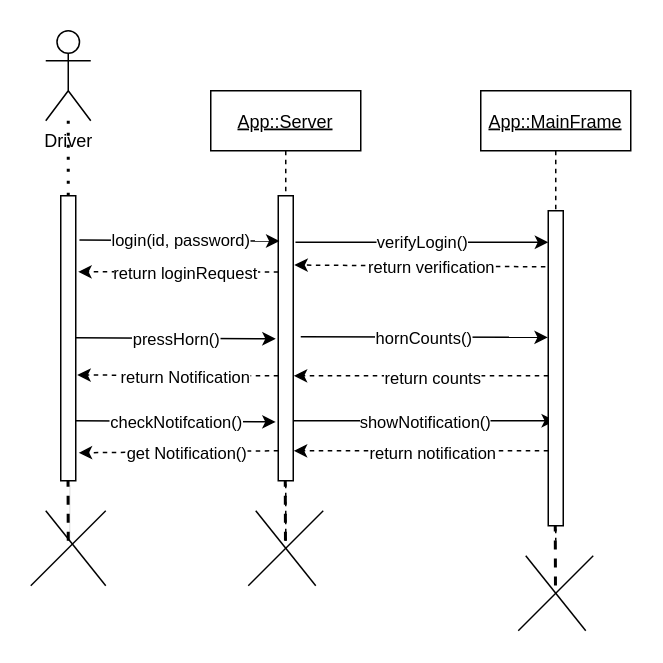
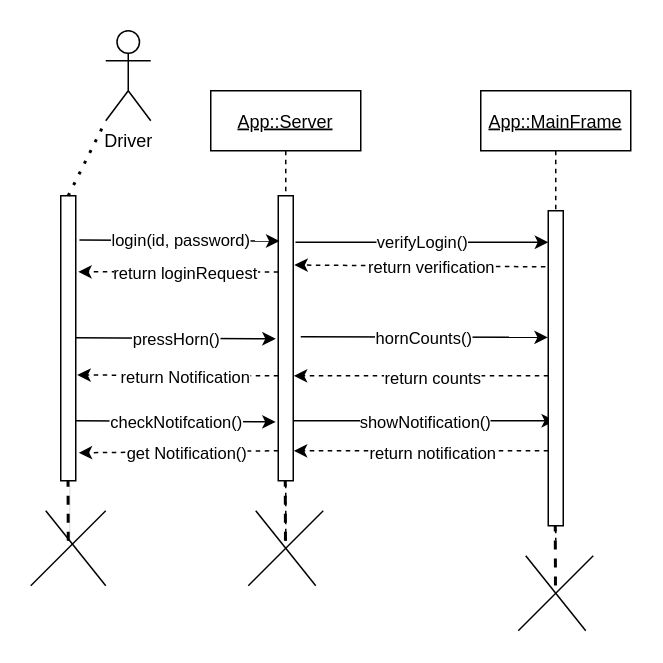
  <mxCell id="0" />
  <mxCell id="1" parent="0" />
  <mxCell id="2" value="App::Server" style="shape=umlLifeline;perimeter=lifelinePerimeter;container=1;collapsible=0;recursiveResize=0;rounded=0;shadow=0;strokeWidth=1;fontStyle=4" vertex="1" parent="1"><mxGeometry x="140" y="60" width="100" height="300" as="geometry" /></mxCell>
  <mxCell id="3" value="" style="points=[];perimeter=orthogonalPerimeter;rounded=0;shadow=0;strokeWidth=1;" vertex="1" parent="2"><mxGeometry x="45" y="70" width="10" height="190" as="geometry" /></mxCell>
  <mxCell id="4" value="" style="html=1;labelBackgroundColor=#ffffff;startArrow=none;startFill=0;startSize=6;endArrow=classic;endFill=1;endSize=6;jettySize=auto;orthogonalLoop=1;strokeWidth=1;dashed=1;fontSize=14;rounded=0;exitX=-0.243;exitY=0.231;exitDx=0;exitDy=0;exitPerimeter=0;entryX=1.162;entryY=0.267;entryDx=0;entryDy=0;entryPerimeter=0;" edge="1" parent="2" target="20"><mxGeometry width="60" height="60" relative="1" as="geometry"><mxPoint x="45" y="120.79" as="sourcePoint" /><mxPoint x="-121.86" y="120.0" as="targetPoint" /></mxGeometry></mxCell>
  <mxCell id="5" value="return loginRequest" style="edgeLabel;html=1;align=center;verticalAlign=middle;resizable=0;points=[];" vertex="1" connectable="0" parent="4"><mxGeometry x="-0.075" y="1" relative="1" as="geometry"><mxPoint as="offset" /></mxGeometry></mxCell>
  <mxCell id="6" value="" style="html=1;labelBackgroundColor=#ffffff;startArrow=none;startFill=0;startSize=6;endArrow=classic;endFill=1;endSize=6;jettySize=auto;orthogonalLoop=1;strokeWidth=1;dashed=1;fontSize=14;rounded=0;exitX=-0.243;exitY=0.231;exitDx=0;exitDy=0;exitPerimeter=0;entryX=1.1;entryY=0.629;entryDx=0;entryDy=0;entryPerimeter=0;" edge="1" parent="2" target="20"><mxGeometry width="60" height="60" relative="1" as="geometry"><mxPoint x="45" y="190" as="sourcePoint" /><mxPoint x="-124.67" y="190.08" as="targetPoint" /></mxGeometry></mxCell>
  <mxCell id="7" value="return Notification" style="edgeLabel;html=1;align=center;verticalAlign=middle;resizable=0;points=[];" vertex="1" connectable="0" parent="6"><mxGeometry x="-0.075" y="1" relative="1" as="geometry"><mxPoint as="offset" /></mxGeometry></mxCell>
  <mxCell id="8" value="" style="endArrow=classic;html=1;rounded=0;" edge="1" parent="2" target="14"><mxGeometry relative="1" as="geometry"><mxPoint x="55" y="220" as="sourcePoint" /><mxPoint x="220.62" y="220.16" as="targetPoint" /></mxGeometry></mxCell>
  <mxCell id="9" value="showNotification()" style="edgeLabel;resizable=0;html=1;align=center;verticalAlign=middle;" connectable="0" vertex="1" parent="8"><mxGeometry relative="1" as="geometry" /></mxCell>
  <mxCell id="10" value="" style="html=1;labelBackgroundColor=#ffffff;startArrow=none;startFill=0;startSize=6;endArrow=classic;endFill=1;endSize=6;jettySize=auto;orthogonalLoop=1;strokeWidth=1;dashed=1;fontSize=14;rounded=0;exitX=-0.243;exitY=0.231;exitDx=0;exitDy=0;exitPerimeter=0;entryX=1.196;entryY=0.902;entryDx=0;entryDy=0;entryPerimeter=0;" edge="1" parent="2" target="20"><mxGeometry width="60" height="60" relative="1" as="geometry"><mxPoint x="45" y="240" as="sourcePoint" /><mxPoint x="-124.67" y="240.08" as="targetPoint" /></mxGeometry></mxCell>
  <mxCell id="11" value="get Notification()" style="edgeLabel;html=1;align=center;verticalAlign=middle;resizable=0;points=[];" vertex="1" connectable="0" parent="10"><mxGeometry x="-0.075" y="1" relative="1" as="geometry"><mxPoint as="offset" /></mxGeometry></mxCell>
  <mxCell id="12" value="" style="endArrow=none;dashed=1;html=1;rounded=0;strokeWidth=2;entryX=0.486;entryY=1.001;entryDx=0;entryDy=0;entryPerimeter=0;" edge="1" parent="2"><mxGeometry width="50" height="50" relative="1" as="geometry"><mxPoint x="49.81" y="300" as="sourcePoint" /><mxPoint x="49.67" y="260.19" as="targetPoint" /></mxGeometry></mxCell>
  <mxCell id="13" value="" style="endArrow=none;html=1;rounded=0;strokeWidth=1;" edge="1" parent="2"><mxGeometry width="50" height="50" relative="1" as="geometry"><mxPoint x="30" y="280" as="sourcePoint" /><mxPoint x="70" y="330" as="targetPoint" /></mxGeometry></mxCell>
  <mxCell id="14" value="App::MainFrame" style="shape=umlLifeline;perimeter=lifelinePerimeter;container=1;collapsible=0;recursiveResize=0;rounded=0;shadow=0;strokeWidth=1;fontStyle=4" vertex="1" parent="1"><mxGeometry x="320" y="60" width="100" height="300" as="geometry" /></mxCell>
  <mxCell id="15" value="" style="points=[];perimeter=orthogonalPerimeter;rounded=0;shadow=0;strokeWidth=1;" vertex="1" parent="14"><mxGeometry x="45" y="80" width="10" height="210" as="geometry" /></mxCell>
  <mxCell id="16" value="" style="html=1;labelBackgroundColor=#ffffff;startArrow=none;startFill=0;startSize=6;endArrow=classic;endFill=1;endSize=6;jettySize=auto;orthogonalLoop=1;strokeWidth=1;dashed=1;fontSize=14;rounded=0;exitX=-0.243;exitY=0.231;exitDx=0;exitDy=0;exitPerimeter=0;entryX=1.033;entryY=0.632;entryDx=0;entryDy=0;entryPerimeter=0;" edge="1" parent="14" target="3"><mxGeometry width="60" height="60" relative="1" as="geometry"><mxPoint x="45" y="190" as="sourcePoint" /><mxPoint x="-121.86" y="189.21" as="targetPoint" /></mxGeometry></mxCell>
  <mxCell id="17" value="return counts" style="edgeLabel;html=1;align=center;verticalAlign=middle;resizable=0;points=[];" vertex="1" connectable="0" parent="16"><mxGeometry x="-0.075" y="1" relative="1" as="geometry"><mxPoint as="offset" /></mxGeometry></mxCell>
  <mxCell id="18" value="" style="html=1;labelBackgroundColor=#ffffff;startArrow=none;startFill=0;startSize=6;endArrow=classic;endFill=1;endSize=6;jettySize=auto;orthogonalLoop=1;strokeWidth=1;dashed=1;fontSize=14;rounded=0;exitX=-0.243;exitY=0.231;exitDx=0;exitDy=0;exitPerimeter=0;entryX=1.033;entryY=0.632;entryDx=0;entryDy=0;entryPerimeter=0;" edge="1" parent="14"><mxGeometry width="60" height="60" relative="1" as="geometry"><mxPoint x="45" y="240" as="sourcePoint" /><mxPoint x="-124.67" y="240.08" as="targetPoint" /></mxGeometry></mxCell>
  <mxCell id="19" value="return notification" style="edgeLabel;html=1;align=center;verticalAlign=middle;resizable=0;points=[];" vertex="1" connectable="0" parent="18"><mxGeometry x="-0.075" y="1" relative="1" as="geometry"><mxPoint as="offset" /></mxGeometry></mxCell>
  <mxCell id="20" value="" style="points=[];perimeter=orthogonalPerimeter;rounded=0;shadow=0;strokeWidth=1;" vertex="1" parent="1"><mxGeometry x="40" y="130" width="10" height="190" as="geometry" /></mxCell>
- <mxCell id="21" value="Driver" style="shape=umlActor;verticalLabelPosition=bottom;verticalAlign=top;html=1;outlineConnect=0;" vertex="1" parent="1"><mxGeometry x="30" y="20" width="30" height="60" as="geometry" /></mxCell>
+ <mxCell id="21" value="Driver" style="shape=umlActor;verticalLabelPosition=bottom;verticalAlign=top;html=1;outlineConnect=0;" vertex="1" parent="1"><mxGeometry x="70" y="20" width="30" height="60" as="geometry" /></mxCell>
  <mxCell id="22" value="" style="endArrow=classic;html=1;rounded=0;entryX=0.081;entryY=0.159;entryDx=0;entryDy=0;entryPerimeter=0;exitX=1.248;exitY=0.155;exitDx=0;exitDy=0;exitPerimeter=0;" edge="1" parent="1" source="20" target="3"><mxGeometry relative="1" as="geometry"><mxPoint x="70" y="160" as="sourcePoint" /><mxPoint x="180" y="160" as="targetPoint" /></mxGeometry></mxCell>
  <mxCell id="23" value="login(id, password)" style="edgeLabel;resizable=0;html=1;align=center;verticalAlign=middle;" connectable="0" vertex="1" parent="22"><mxGeometry relative="1" as="geometry" /></mxCell>
  <mxCell id="24" value="" style="endArrow=classic;html=1;rounded=0;exitX=1.148;exitY=0.163;exitDx=0;exitDy=0;exitPerimeter=0;" edge="1" parent="1" source="3" target="15"><mxGeometry relative="1" as="geometry"><mxPoint x="220" y="160" as="sourcePoint" /><mxPoint x="353.33" y="160.76" as="targetPoint" /></mxGeometry></mxCell>
  <mxCell id="25" value="verifyLogin()" style="edgeLabel;resizable=0;html=1;align=center;verticalAlign=middle;" connectable="0" vertex="1" parent="24"><mxGeometry relative="1" as="geometry" /></mxCell>
  <mxCell id="26" value="" style="html=1;labelBackgroundColor=#ffffff;startArrow=none;startFill=0;startSize=6;endArrow=classic;endFill=1;endSize=6;jettySize=auto;orthogonalLoop=1;strokeWidth=1;dashed=1;fontSize=14;rounded=0;exitX=-0.192;exitY=0.178;exitDx=0;exitDy=0;exitPerimeter=0;entryX=1.071;entryY=0.243;entryDx=0;entryDy=0;entryPerimeter=0;" edge="1" parent="1" source="15" target="3"><mxGeometry width="60" height="60" relative="1" as="geometry"><mxPoint x="240" y="260" as="sourcePoint" /><mxPoint x="300" y="200" as="targetPoint" /></mxGeometry></mxCell>
  <mxCell id="27" value="return verification" style="edgeLabel;html=1;align=center;verticalAlign=middle;resizable=0;points=[];" vertex="1" connectable="0" parent="26"><mxGeometry x="-0.075" y="1" relative="1" as="geometry"><mxPoint as="offset" /></mxGeometry></mxCell>
  <mxCell id="28" value="" style="endArrow=classic;html=1;rounded=0;entryX=0.081;entryY=0.159;entryDx=0;entryDy=0;entryPerimeter=0;exitX=1.248;exitY=0.155;exitDx=0;exitDy=0;exitPerimeter=0;" edge="1" parent="1"><mxGeometry relative="1" as="geometry"><mxPoint x="50" y="224.62" as="sourcePoint" /><mxPoint x="183.33" y="225.38" as="targetPoint" /></mxGeometry></mxCell>
  <mxCell id="29" value="pressHorn()" style="edgeLabel;resizable=0;html=1;align=center;verticalAlign=middle;" connectable="0" vertex="1" parent="28"><mxGeometry relative="1" as="geometry" /></mxCell>
  <mxCell id="30" value="" style="endArrow=classic;html=1;rounded=0;entryX=-0.022;entryY=0.402;entryDx=0;entryDy=0;entryPerimeter=0;" edge="1" parent="1" target="15"><mxGeometry relative="1" as="geometry"><mxPoint x="200" y="224" as="sourcePoint" /><mxPoint x="360" y="220" as="targetPoint" /></mxGeometry></mxCell>
  <mxCell id="31" value="hornCounts()" style="edgeLabel;resizable=0;html=1;align=center;verticalAlign=middle;" connectable="0" vertex="1" parent="30"><mxGeometry relative="1" as="geometry" /></mxCell>
  <mxCell id="32" value="" style="endArrow=classic;html=1;rounded=0;entryX=0.081;entryY=0.159;entryDx=0;entryDy=0;entryPerimeter=0;exitX=1.248;exitY=0.155;exitDx=0;exitDy=0;exitPerimeter=0;" edge="1" parent="1"><mxGeometry relative="1" as="geometry"><mxPoint x="50" y="280" as="sourcePoint" /><mxPoint x="183.33" y="280.76" as="targetPoint" /></mxGeometry></mxCell>
  <mxCell id="33" value="checkNotifcation()" style="edgeLabel;resizable=0;html=1;align=center;verticalAlign=middle;" connectable="0" vertex="1" parent="32"><mxGeometry relative="1" as="geometry" /></mxCell>
  <mxCell id="34" value="" style="endArrow=none;dashed=1;html=1;rounded=0;strokeWidth=0;entryX=0.611;entryY=1.015;entryDx=0;entryDy=0;entryPerimeter=0;" edge="1" parent="1" target="20"><mxGeometry width="50" height="50" relative="1" as="geometry"><mxPoint x="46" y="360" as="sourcePoint" /><mxPoint x="80" y="320" as="targetPoint" /></mxGeometry></mxCell>
  <mxCell id="35" value="" style="endArrow=none;dashed=1;html=1;rounded=0;strokeWidth=2;entryX=0.486;entryY=1.001;entryDx=0;entryDy=0;entryPerimeter=0;" edge="1" parent="1" target="20"><mxGeometry width="50" height="50" relative="1" as="geometry"><mxPoint x="45" y="360" as="sourcePoint" /><mxPoint x="50" y="320" as="targetPoint" /></mxGeometry></mxCell>
  <mxCell id="36" value="" style="endArrow=none;dashed=1;html=1;rounded=0;strokeWidth=2;entryX=0.486;entryY=1.001;entryDx=0;entryDy=0;entryPerimeter=0;" edge="1" parent="1"><mxGeometry width="50" height="50" relative="1" as="geometry"><mxPoint x="369.81" y="389.81" as="sourcePoint" /><mxPoint x="369.67" y="350" as="targetPoint" /></mxGeometry></mxCell>
  <mxCell id="37" value="" style="endArrow=none;html=1;rounded=0;strokeWidth=1;" edge="1" parent="1"><mxGeometry width="50" height="50" relative="1" as="geometry"><mxPoint x="20" y="390" as="sourcePoint" /><mxPoint x="70" y="340" as="targetPoint" /></mxGeometry></mxCell>
  <mxCell id="38" value="" style="endArrow=none;html=1;rounded=0;strokeWidth=1;" edge="1" parent="1"><mxGeometry width="50" height="50" relative="1" as="geometry"><mxPoint x="165" y="390" as="sourcePoint" /><mxPoint x="215" y="340" as="targetPoint" /></mxGeometry></mxCell>
  <mxCell id="39" value="" style="endArrow=none;html=1;rounded=0;strokeWidth=1;" edge="1" parent="1"><mxGeometry width="50" height="50" relative="1" as="geometry"><mxPoint x="345" y="420" as="sourcePoint" /><mxPoint x="395" y="370" as="targetPoint" /></mxGeometry></mxCell>
  <mxCell id="40" value="" style="endArrow=none;html=1;rounded=0;strokeWidth=1;" edge="1" parent="1"><mxGeometry width="50" height="50" relative="1" as="geometry"><mxPoint x="30" y="340" as="sourcePoint" /><mxPoint x="70" y="390" as="targetPoint" /></mxGeometry></mxCell>
  <mxCell id="41" value="" style="endArrow=none;html=1;rounded=0;strokeWidth=1;" edge="1" parent="1"><mxGeometry width="50" height="50" relative="1" as="geometry"><mxPoint x="350" y="370" as="sourcePoint" /><mxPoint x="390" y="420" as="targetPoint" /></mxGeometry></mxCell>
  <mxCell id="42" value="" style="endArrow=none;dashed=1;html=1;dashPattern=1 3;strokeWidth=2;rounded=0;exitX=0.5;exitY=0;exitDx=0;exitDy=0;exitPerimeter=0;" edge="1" parent="1" source="20" target="21"><mxGeometry width="50" height="50" relative="1" as="geometry"><mxPoint x="60" y="130" as="sourcePoint" /><mxPoint x="50" y="80" as="targetPoint" /></mxGeometry></mxCell>
